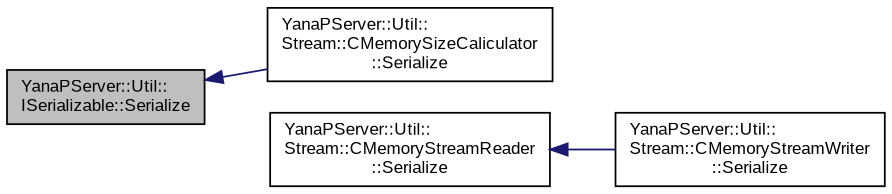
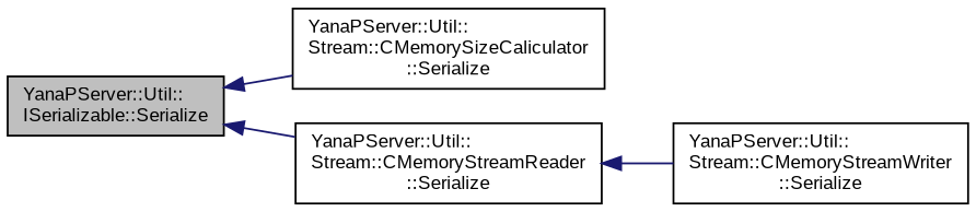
  digraph {
    fontname="Liberation Sans"
    rankdir=LR
    node [color=black fillcolor=white fontname="Liberation Sans" fontsize=10 shape=record style=filled]
    edge [color=midnightblue dir=back fontname="Liberation Sans" fontsize=10 labelfontname=Helvetica labelfontsize=10 style=solid]
    n1 [fillcolor=grey75 fontcolor=black height=0.2 label="YanaPServer::Util::\lISerializable::Serialize" width=0.4]
    n2 [height=0.2 label="YanaPServer::Util::\lStream::CMemorySizeCaliculator\l::Serialize" width=0.4]
    n3 [height=0.2 label="YanaPServer::Util::\lStream::CMemoryStreamReader\l::Serialize" width=0.4]
    n4 [height=0.2 label="YanaPServer::Util::\lStream::CMemoryStreamWriter\l::Serialize" width=0.4]
    n1 -> n2
+   n1 -> n3
    n3 -> n4
  }
